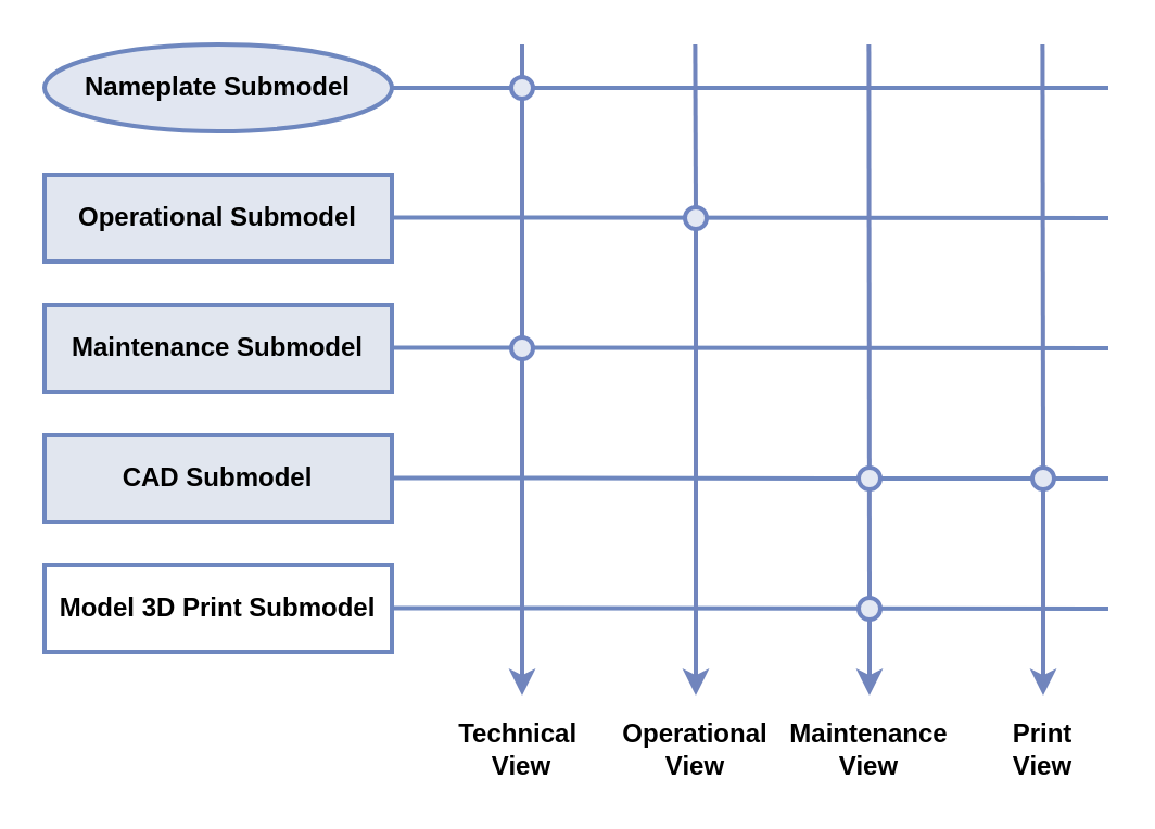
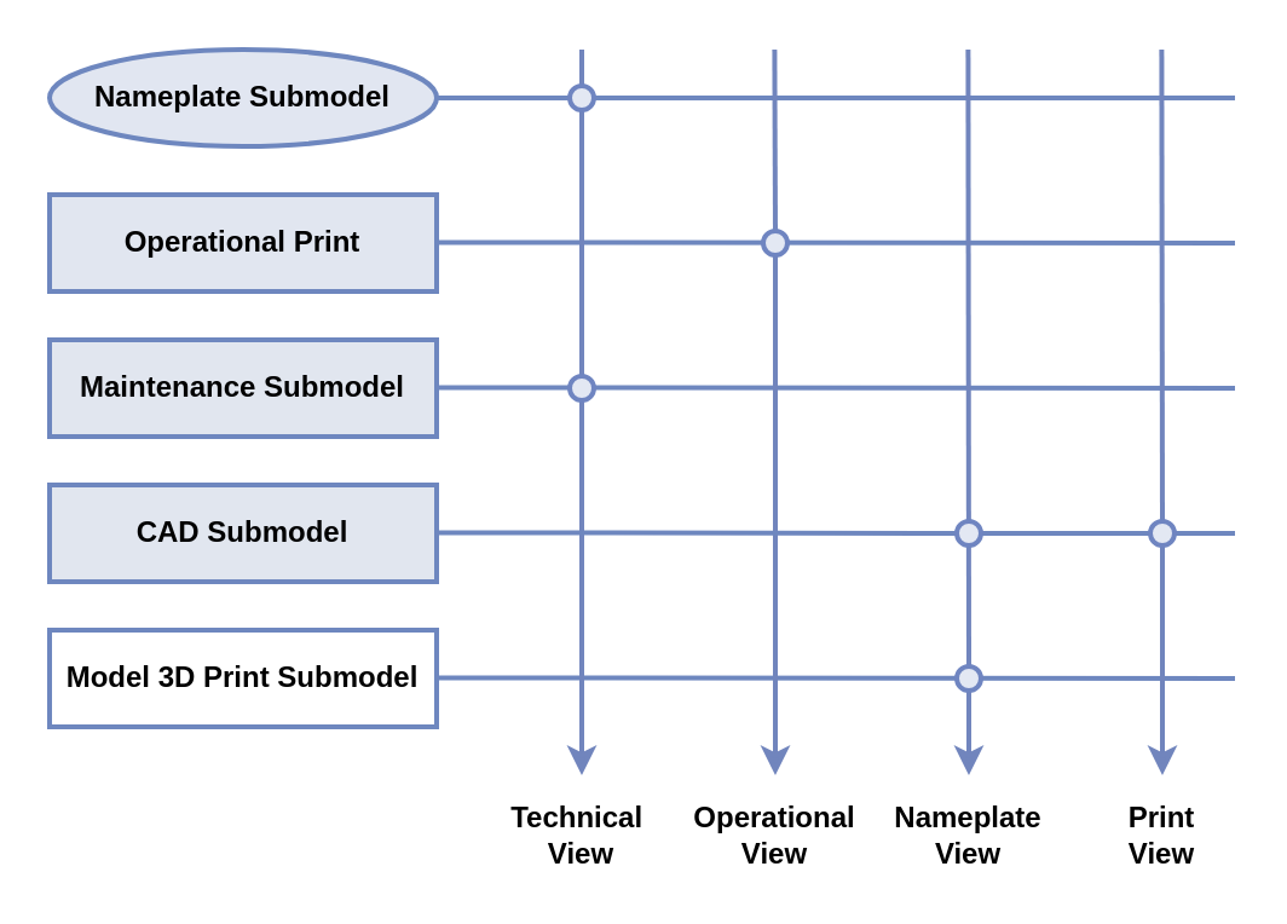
  <mxCell id="0" style=";html=1;" />
  <mxCell id="1" style=";html=1;" parent="0" />
  <mxCell id="2" value="&lt;b&gt;Nameplate Submodel&lt;/b&gt;" style="ellipse;whiteSpace=wrap;html=1;strokeColor=#6e87bf;fillColor=#e1e6f1;strokeWidth=2;" vertex="1" parent="1"><mxGeometry x="20" y="20" width="160" height="40" as="geometry" /></mxCell>
- <mxCell id="3" value="&lt;b&gt;Operational Submodel&lt;/b&gt;" style="rounded=0;whiteSpace=wrap;html=1;strokeColor=#6e87bf;strokeWidth=2;fillColor=#e1e6f0;" vertex="1" parent="1"><mxGeometry x="20" y="80" width="160" height="40" as="geometry" /></mxCell>
+ <mxCell id="3" value="&lt;b&gt;Operational Print&lt;/b&gt;" style="rounded=0;whiteSpace=wrap;html=1;strokeColor=#6e87bf;strokeWidth=2;fillColor=#e1e6f0;" vertex="1" parent="1"><mxGeometry x="20" y="80" width="160" height="40" as="geometry" /></mxCell>
  <mxCell id="4" value="&lt;b&gt;Maintenance Submodel&lt;/b&gt;" style="rounded=0;whiteSpace=wrap;html=1;strokeColor=#6e87bf;strokeWidth=2;fillColor=#e1e6ef;" vertex="1" parent="1"><mxGeometry x="20" y="140" width="160" height="40" as="geometry" /></mxCell>
  <mxCell id="5" value="&lt;b&gt;CAD Submodel&lt;/b&gt;" style="rounded=0;whiteSpace=wrap;html=1;strokeColor=#6e87bf;strokeWidth=2;fillColor=#e1e6ef;" vertex="1" parent="1"><mxGeometry x="20" y="200" width="160" height="40" as="geometry" /></mxCell>
  <mxCell id="6" value="&lt;b&gt;Model 3D Print Submodel&lt;/b&gt;" style="rounded=0;whiteSpace=wrap;html=1;strokeColor=#6e87bf;strokeWidth=2;fillColor=#ffffff;" vertex="1" parent="1"><mxGeometry x="20" y="260" width="160" height="40" as="geometry" /></mxCell>
  <mxCell id="7" value="" style="endArrow=none;html=1;rounded=0;exitX=1;exitY=0.5;exitDx=0;exitDy=0;strokeColor=#6e87bf;strokeWidth=2;" edge="1" parent="1" source="21"><mxGeometry width="50" height="50" relative="1" as="geometry"><mxPoint x="190" y="40" as="sourcePoint" /><mxPoint x="510" y="40" as="targetPoint" /></mxGeometry></mxCell>
  <mxCell id="8" value="" style="endArrow=none;html=1;rounded=0;exitX=1;exitY=0.5;exitDx=0;exitDy=0;strokeColor=#6e87bf;strokeWidth=2;" edge="1" parent="1"><mxGeometry width="50" height="50" relative="1" as="geometry"><mxPoint x="180" y="159.7" as="sourcePoint" /><mxPoint x="510" y="160" as="targetPoint" /></mxGeometry></mxCell>
  <mxCell id="9" value="" style="endArrow=none;html=1;rounded=0;exitX=1;exitY=0.5;exitDx=0;exitDy=0;strokeColor=#6e87bf;strokeWidth=2;" edge="1" parent="1" source="28"><mxGeometry width="50" height="50" relative="1" as="geometry"><mxPoint x="180" y="219.7" as="sourcePoint" /><mxPoint x="510" y="220" as="targetPoint" /></mxGeometry></mxCell>
  <mxCell id="10" value="" style="endArrow=none;html=1;rounded=0;exitX=1;exitY=0.5;exitDx=0;exitDy=0;strokeColor=#6e87bf;strokeWidth=2;" edge="1" parent="1"><mxGeometry width="50" height="50" relative="1" as="geometry"><mxPoint x="180" y="279.7" as="sourcePoint" /><mxPoint x="510" y="280" as="targetPoint" /></mxGeometry></mxCell>
  <mxCell id="11" value="" style="endArrow=none;html=1;rounded=0;exitX=1;exitY=0.5;exitDx=0;exitDy=0;strokeColor=#6e87bf;strokeWidth=2;" edge="1" parent="1"><mxGeometry width="50" height="50" relative="1" as="geometry"><mxPoint x="180" y="99.7" as="sourcePoint" /><mxPoint x="510" y="100" as="targetPoint" /></mxGeometry></mxCell>
  <mxCell id="12" value="Technical&amp;nbsp;&lt;br&gt;View" style="text;html=1;strokeColor=none;fillColor=none;align=center;verticalAlign=middle;whiteSpace=wrap;rounded=0;fontStyle=1" vertex="1" parent="1"><mxGeometry x="210" y="330" width="60" height="30" as="geometry" /></mxCell>
  <mxCell id="13" value="Operational&lt;br&gt;View" style="text;html=1;strokeColor=none;fillColor=none;align=center;verticalAlign=middle;whiteSpace=wrap;rounded=0;fontStyle=1" vertex="1" parent="1"><mxGeometry x="290" y="330" width="60" height="30" as="geometry" /></mxCell>
- <mxCell id="14" value="Maintenance&lt;br&gt;View" style="text;html=1;strokeColor=none;fillColor=none;align=center;verticalAlign=middle;whiteSpace=wrap;rounded=0;fontStyle=1" vertex="1" parent="1"><mxGeometry x="370" y="330" width="60" height="30" as="geometry" /></mxCell>
+ <mxCell id="14" value="Nameplate&lt;br&gt;View" style="text;html=1;strokeColor=none;fillColor=none;align=center;verticalAlign=middle;whiteSpace=wrap;rounded=0;fontStyle=1" vertex="1" parent="1"><mxGeometry x="370" y="330" width="60" height="30" as="geometry" /></mxCell>
  <mxCell id="15" value="Print&lt;br&gt;View" style="text;html=1;strokeColor=none;fillColor=none;align=center;verticalAlign=middle;whiteSpace=wrap;rounded=0;fontStyle=1" vertex="1" parent="1"><mxGeometry x="450" y="330" width="60" height="30" as="geometry" /></mxCell>
  <mxCell id="16" value="" style="endArrow=classic;html=1;rounded=0;strokeWidth=2;strokeColor=#7185bd;" edge="1" parent="1"><mxGeometry width="50" height="50" relative="1" as="geometry"><mxPoint x="240" y="20" as="sourcePoint" /><mxPoint x="240" y="320" as="targetPoint" /></mxGeometry></mxCell>
  <mxCell id="17" value="" style="endArrow=classic;html=1;rounded=0;strokeWidth=2;strokeColor=#7185bd;" edge="1" parent="1" source="24"><mxGeometry width="50" height="50" relative="1" as="geometry"><mxPoint x="319.7" y="20" as="sourcePoint" /><mxPoint x="320" y="320" as="targetPoint" /></mxGeometry></mxCell>
  <mxCell id="18" value="" style="endArrow=classic;html=1;rounded=0;strokeWidth=2;strokeColor=#7185bd;" edge="1" parent="1" source="27"><mxGeometry width="50" height="50" relative="1" as="geometry"><mxPoint x="399.7" y="20" as="sourcePoint" /><mxPoint x="400" y="320" as="targetPoint" /></mxGeometry></mxCell>
  <mxCell id="19" value="" style="endArrow=classic;html=1;rounded=0;strokeWidth=2;strokeColor=#7185bd;" edge="1" parent="1" source="30"><mxGeometry width="50" height="50" relative="1" as="geometry"><mxPoint x="479.7" y="20" as="sourcePoint" /><mxPoint x="480" y="320" as="targetPoint" /></mxGeometry></mxCell>
  <mxCell id="20" value="" style="endArrow=none;html=1;rounded=0;exitX=1;exitY=0.5;exitDx=0;exitDy=0;strokeColor=#6e87bf;strokeWidth=2;" edge="1" parent="1" source="2" target="21"><mxGeometry width="50" height="50" relative="1" as="geometry"><mxPoint x="180" y="40" as="sourcePoint" /><mxPoint x="510" y="40" as="targetPoint" /></mxGeometry></mxCell>
  <mxCell id="21" value="" style="ellipse;whiteSpace=wrap;html=1;aspect=fixed;strokeWidth=2;fillColor=#e3e8f3;strokeColor=#6f85c1;" vertex="1" parent="1"><mxGeometry x="235" y="35" width="10" height="10" as="geometry" /></mxCell>
  <mxCell id="22" value="" style="ellipse;whiteSpace=wrap;html=1;aspect=fixed;strokeWidth=2;fillColor=#e3e8f3;strokeColor=#6f85c1;" vertex="1" parent="1"><mxGeometry x="235" y="155" width="10" height="10" as="geometry" /></mxCell>
  <mxCell id="23" value="" style="endArrow=none;html=1;rounded=0;strokeWidth=2;strokeColor=#7185bd;endFill=0;" edge="1" parent="1" target="24"><mxGeometry width="50" height="50" relative="1" as="geometry"><mxPoint x="319.7" y="20" as="sourcePoint" /><mxPoint x="319.7" y="300" as="targetPoint" /></mxGeometry></mxCell>
  <mxCell id="24" value="" style="ellipse;whiteSpace=wrap;html=1;aspect=fixed;strokeWidth=2;fillColor=#e3e8f3;strokeColor=#6f85c1;" vertex="1" parent="1"><mxGeometry x="315" y="95" width="10" height="10" as="geometry" /></mxCell>
  <mxCell id="25" value="" style="endArrow=none;html=1;rounded=0;exitX=1;exitY=0.5;exitDx=0;exitDy=0;strokeColor=#6e87bf;strokeWidth=2;" edge="1" parent="1" target="28"><mxGeometry width="50" height="50" relative="1" as="geometry"><mxPoint x="180" y="219.7" as="sourcePoint" /><mxPoint x="510" y="220" as="targetPoint" /></mxGeometry></mxCell>
  <mxCell id="26" value="" style="endArrow=none;html=1;rounded=0;strokeWidth=2;strokeColor=#7185bd;endFill=0;" edge="1" parent="1" target="27"><mxGeometry width="50" height="50" relative="1" as="geometry"><mxPoint x="399.7" y="20" as="sourcePoint" /><mxPoint x="399.7" y="300" as="targetPoint" /></mxGeometry></mxCell>
  <mxCell id="27" value="" style="ellipse;whiteSpace=wrap;html=1;aspect=fixed;strokeWidth=2;fillColor=#e3e8f3;strokeColor=#6f85c1;" vertex="1" parent="1"><mxGeometry x="395" y="275" width="10" height="10" as="geometry" /></mxCell>
  <mxCell id="28" value="" style="ellipse;whiteSpace=wrap;html=1;aspect=fixed;strokeWidth=2;fillColor=#e3e8f3;strokeColor=#6f85c1;" vertex="1" parent="1"><mxGeometry x="395" y="215" width="10" height="10" as="geometry" /></mxCell>
  <mxCell id="29" value="" style="endArrow=none;html=1;rounded=0;strokeWidth=2;strokeColor=#7185bd;endFill=0;" edge="1" parent="1" target="30"><mxGeometry width="50" height="50" relative="1" as="geometry"><mxPoint x="479.7" y="20" as="sourcePoint" /><mxPoint x="479.7" y="300" as="targetPoint" /></mxGeometry></mxCell>
  <mxCell id="30" value="" style="ellipse;whiteSpace=wrap;html=1;aspect=fixed;strokeWidth=2;fillColor=#e3e8f3;strokeColor=#6f85c1;" vertex="1" parent="1"><mxGeometry x="475" y="215" width="10" height="10" as="geometry" /></mxCell>
